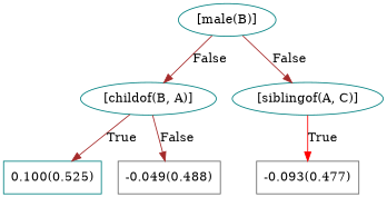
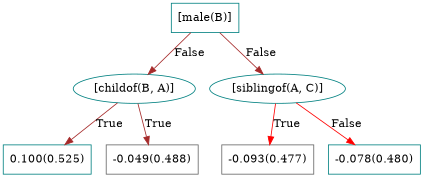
  digraph {
    node [color=teal shape=box]
    edge [color=brown]
-   n1 [label="[male(B)]" shape=""]
+   n1 [label="[male(B)]"]
    n2 [label="[childof(B, A)]" shape=""]
    n3 [label="[siblingof(A, C)]" shape=""]
    n4 [label="0.100(0.525)"]
    n5 [color=gray40 label="-0.049(0.488)"]
    n6 [color=gray40 label="-0.093(0.477)"]
+   n7 [label="-0.078(0.480)"]
    n1 -> n2 [label=False]
    n1 -> n3 [label=False]
    n2 -> n4 [label=True]
-   n2 -> n5 [label=False]
+   n2 -> n5 [label=True]
    n3 -> n6 [color=red label=True]
+   n3 -> n7 [color=red label=False]
  }
